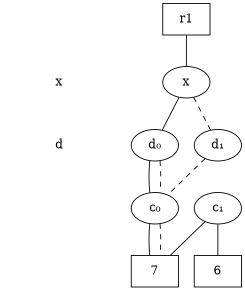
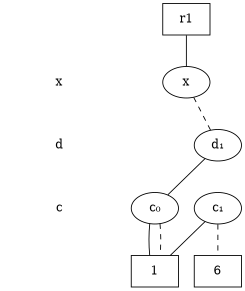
  digraph {
    edge [dir=none]
    "CONST NODES" [shape=plaintext style=invis]
    " x " [shape=plaintext]
    " d " [shape=plaintext]
+   " c " [shape=plaintext]
    n5 [label=r1 shape=box]
    x
-   "d₀"
    "d₁"
    "c₀"
    "c₁"
    n11 [label=6 shape=box]
-   n12 [label=7 shape=box]
+   n12 [label=1 shape=box]
    subgraph sub_1 {
      "CONST NODES"
      " x "
      " d "
+     " c "
    }
    subgraph sub_2 {
      rank=same
      n5
    }
    subgraph sub_3 {
      rank=same
      " x "
      x
    }
    subgraph sub_4 {
      rank=same
      " d "
-     "d₀"
      "d₁"
    }
    subgraph sub_5 {
      rank=same
+     " c "
      "c₀"
      "c₁"
    }
    subgraph sub_6 {
      rank=same
      "CONST NODES"
      subgraph sub_7 {
        rank=same
        n11
        n12
      }
    }
    " x " -> " d " [style=invis]
+   " d " -> " c " [style=invis]
+   " c " -> "CONST NODES" [style=invis]
    n5 -> x [style=solid]
-   x -> "d₀"
    x -> "d₁" [style=dashed]
-   "d₀" -> "c₀"
-   "d₀" -> "c₀" [style=dashed]
-   "d₁" -> "c₀" [style=dashed]
+   "d₁" -> "c₀"
    "c₀" -> n12
    "c₀" -> n12 [style=dashed]
-   "c₁" -> n11 [style=solid]
+   "c₁" -> n11 [style=dashed]
    "c₁" -> n12
  }
